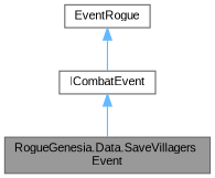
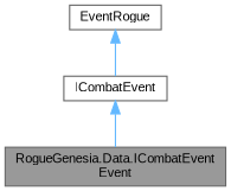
  digraph {
    fontname="Liberation Sans"
    node [color=gray40 fillcolor=white fontname="Liberation Sans" fontsize=10 shape=box style=filled]
    edge [color=steelblue1 dir=back fontname="Liberation Sans" fontsize=10 labelfontname=Helvetica labelfontsize=10 style=solid]
-   n1 [fillcolor=grey60 fontcolor=black height=0.2 label="RogueGenesia.Data.SaveVillagers\lEvent" width=0.4]
+   n1 [fillcolor=grey60 fontcolor=black height=0.2 label="RogueGenesia.Data.ICombatEvent\lEvent" width=0.4]
    n2 [height=0.2 label=EventRogue width=0.4]
    n3 [height=0.2 label=ICombatEvent width=0.4]
    n2 -> n3
    n3 -> n1
  }
